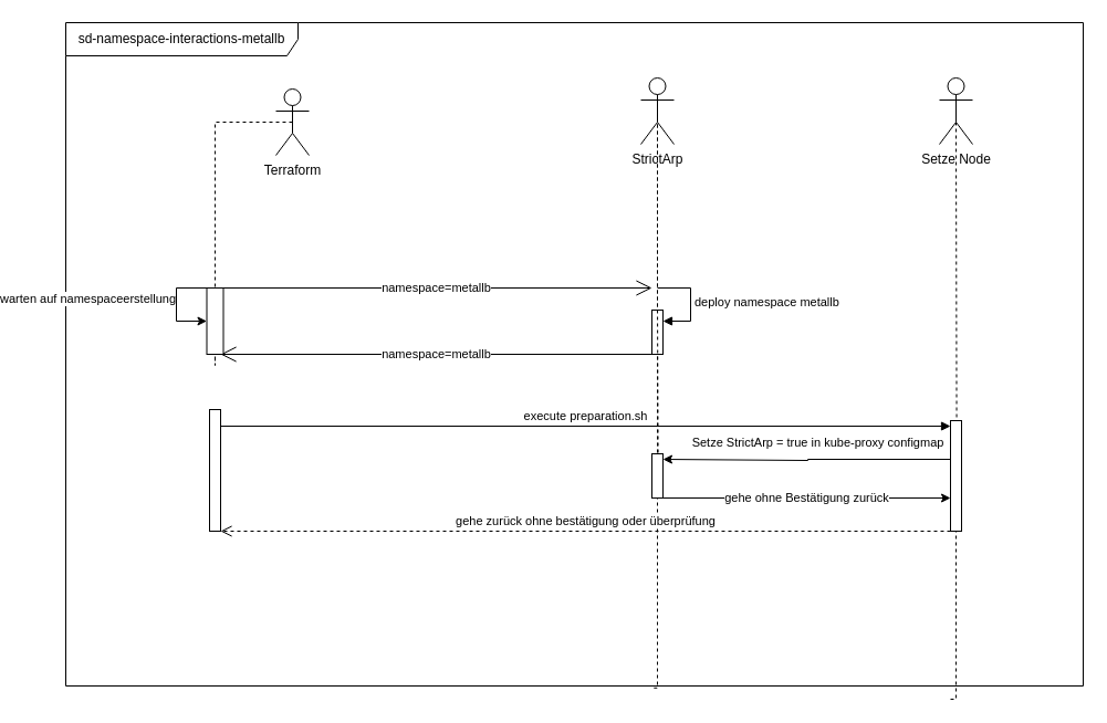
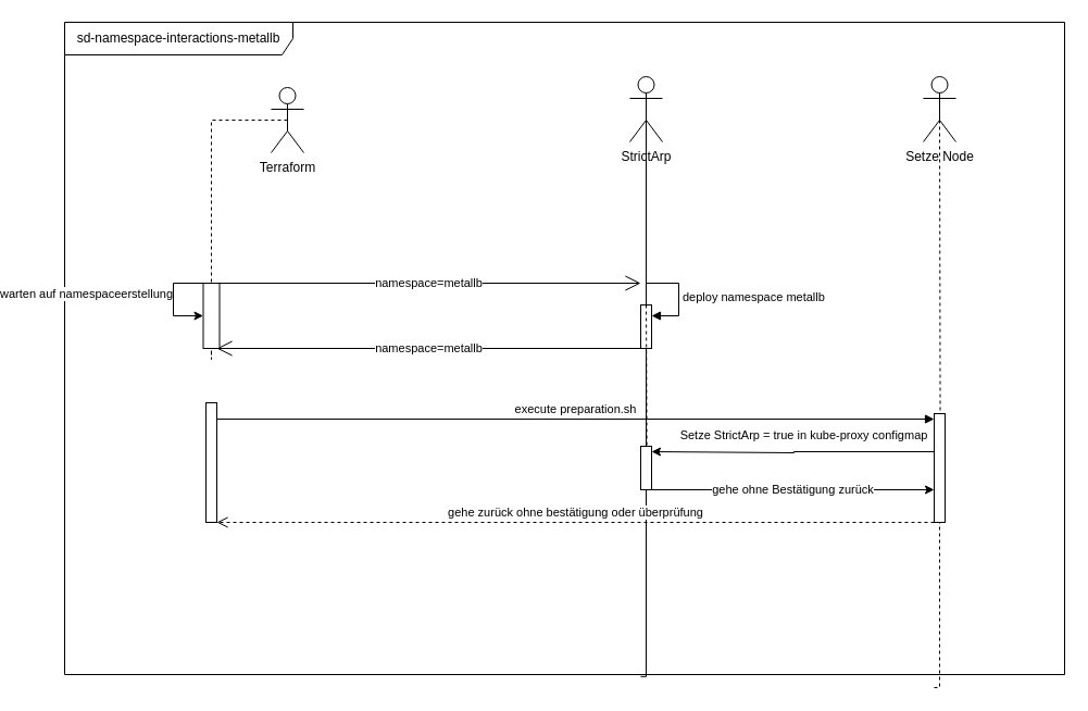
  <mxCell id="0" />
  <mxCell id="1" parent="0" />
  <mxCell id="2" value="sd-namespace-interactions-metallb" style="shape=umlFrame;whiteSpace=wrap;html=1;pointerEvents=0;width=210;height=30;" vertex="1" parent="1"><mxGeometry x="20" y="20" width="920" height="600" as="geometry" /></mxCell>
  <mxCell id="3" value="Terraform" style="shape=umlActor;verticalLabelPosition=bottom;verticalAlign=top;html=1;" vertex="1" parent="1"><mxGeometry x="210" y="80" width="30" height="60" as="geometry" /></mxCell>
  <mxCell id="4" value="StrictArp" style="shape=umlActor;verticalLabelPosition=bottom;verticalAlign=top;html=1;" vertex="1" parent="1"><mxGeometry x="540" y="70" width="30" height="60" as="geometry" /></mxCell>
  <mxCell id="5" style="edgeStyle=orthogonalEdgeStyle;rounded=0;orthogonalLoop=1;jettySize=auto;html=1;exitX=0.5;exitY=0.5;exitDx=0;exitDy=0;exitPerimeter=0;dashed=1;endArrow=none;endFill=0;" edge="1" parent="1" source="12" target="2"><mxGeometry relative="1" as="geometry"><mxPoint x="154.5" y="315.6" as="sourcePoint" /><mxPoint x="155" y="630" as="targetPoint" /><Array as="points"><mxPoint x="155" y="470" /><mxPoint x="155" y="470" /></Array></mxGeometry></mxCell>
- <mxCell id="6" style="edgeStyle=orthogonalEdgeStyle;rounded=0;orthogonalLoop=1;jettySize=auto;html=1;exitX=0.5;exitY=0.5;exitDx=0;exitDy=0;exitPerimeter=0;entryX=0.576;entryY=1.003;entryDx=0;entryDy=0;entryPerimeter=0;endArrow=none;endFill=0;dashed=1;" edge="1" parent="1" source="4" target="2"><mxGeometry relative="1" as="geometry"><Array as="points"><mxPoint x="555" y="622" /></Array></mxGeometry></mxCell>
+ <mxCell id="6" style="edgeStyle=orthogonalEdgeStyle;rounded=0;orthogonalLoop=1;jettySize=auto;html=1;exitX=0.5;exitY=0.5;exitDx=0;exitDy=0;exitPerimeter=0;entryX=0.576;entryY=1.003;entryDx=0;entryDy=0;entryPerimeter=0;endArrow=none;endFill=0;dashed=0;" edge="1" parent="1" source="4" target="2"><mxGeometry relative="1" as="geometry"><Array as="points"><mxPoint x="555" y="622" /></Array></mxGeometry></mxCell>
  <mxCell id="7" value="namespace=metallb" style="endArrow=open;endSize=12;html=1;rounded=0;" edge="1" parent="1"><mxGeometry width="160" relative="1" as="geometry"><mxPoint x="160" y="260" as="sourcePoint" /><mxPoint x="550" y="260" as="targetPoint" /></mxGeometry></mxCell>
  <mxCell id="8" value="" style="html=1;points=[[0,0,0,0,5],[0,1,0,0,-5],[1,0,0,0,5],[1,1,0,0,-5]];perimeter=orthogonalPerimeter;outlineConnect=0;targetShapes=umlLifeline;portConstraint=eastwest;newEdgeStyle={&quot;curved&quot;:0,&quot;rounded&quot;:0};" vertex="1" parent="1"><mxGeometry x="550" y="280" width="10" height="40" as="geometry" /></mxCell>
  <mxCell id="9" value="deploy namespace metallb" style="html=1;align=left;spacingLeft=2;endArrow=block;rounded=0;edgeStyle=orthogonalEdgeStyle;curved=0;rounded=0;" edge="1" target="8" parent="1"><mxGeometry relative="1" as="geometry"><mxPoint x="555" y="260" as="sourcePoint" /><Array as="points"><mxPoint x="585" y="290" /></Array></mxGeometry></mxCell>
  <mxCell id="10" value="namespace=metallb" style="endArrow=open;endSize=12;html=1;rounded=0;" edge="1" parent="1" source="8"><mxGeometry width="160" relative="1" as="geometry"><mxPoint x="170" y="270" as="sourcePoint" /><mxPoint x="160" y="320" as="targetPoint" /></mxGeometry></mxCell>
  <mxCell id="11" value="" style="edgeStyle=orthogonalEdgeStyle;rounded=0;orthogonalLoop=1;jettySize=auto;html=1;exitX=0.5;exitY=0.5;exitDx=0;exitDy=0;exitPerimeter=0;dashed=1;endArrow=none;endFill=0;" edge="1" parent="1" source="3" target="12"><mxGeometry relative="1" as="geometry"><mxPoint x="155" y="100" as="sourcePoint" /><mxPoint x="155" y="619" as="targetPoint" /><Array as="points"><mxPoint x="155" y="330" /><mxPoint x="155" y="330" /></Array></mxGeometry></mxCell>
  <mxCell id="12" value="" style="html=1;whiteSpace=wrap;" vertex="1" parent="1"><mxGeometry x="147.5" y="260" width="15" height="60" as="geometry" /></mxCell>
  <mxCell id="13" value="warten auf namespaceerstellung" style="edgeStyle=orthogonalEdgeStyle;rounded=0;orthogonalLoop=1;jettySize=auto;html=1;exitX=0;exitY=0;exitDx=0;exitDy=0;entryX=0;entryY=0.5;entryDx=0;entryDy=0;" edge="1" parent="1" source="12" target="12"><mxGeometry x="-0.118" y="-80" relative="1" as="geometry"><Array as="points"><mxPoint x="120" y="260" /><mxPoint x="120" y="290" /></Array><mxPoint as="offset" /></mxGeometry></mxCell>
  <mxCell id="14" value="execute preparation.sh" style="html=1;verticalAlign=bottom;endArrow=block;curved=0;rounded=0;" edge="1" parent="1" source="16"><mxGeometry relative="1" as="geometry"><mxPoint x="540" y="385" as="sourcePoint" /><mxPoint x="820" y="385" as="targetPoint" /></mxGeometry></mxCell>
  <mxCell id="15" value="gehe zurück ohne bestätigung oder überprüfung" style="html=1;verticalAlign=bottom;endArrow=open;dashed=1;endSize=8;curved=0;rounded=0;" edge="1" parent="1"><mxGeometry relative="1" as="geometry"><mxPoint x="160" y="480" as="targetPoint" /><mxPoint x="820" y="480" as="sourcePoint" /><mxPoint as="offset" /></mxGeometry></mxCell>
  <mxCell id="16" value="" style="html=1;points=[[0,0,0,0,5],[0,1,0,0,-5],[1,0,0,0,5],[1,1,0,0,-5]];perimeter=orthogonalPerimeter;outlineConnect=0;targetShapes=umlLifeline;portConstraint=eastwest;newEdgeStyle={&quot;curved&quot;:0,&quot;rounded&quot;:0};" vertex="1" parent="1"><mxGeometry x="150" y="370" width="10" height="110" as="geometry" /></mxCell>
  <mxCell id="17" value="Setze Node" style="shape=umlActor;verticalLabelPosition=bottom;verticalAlign=top;html=1;" vertex="1" parent="1"><mxGeometry x="810" y="70" width="30" height="60" as="geometry" /></mxCell>
  <mxCell id="18" style="edgeStyle=orthogonalEdgeStyle;rounded=0;orthogonalLoop=1;jettySize=auto;html=1;exitX=0.5;exitY=0.5;exitDx=0;exitDy=0;exitPerimeter=0;entryX=0.576;entryY=1.003;entryDx=0;entryDy=0;entryPerimeter=0;endArrow=none;endFill=0;dashed=1;" edge="1" parent="1" source="21"><mxGeometry relative="1" as="geometry"><mxPoint x="825" y="110" as="sourcePoint" /><mxPoint x="820" y="632" as="targetPoint" /><Array as="points"><mxPoint x="825" y="632" /></Array></mxGeometry></mxCell>
  <mxCell id="19" value="" style="edgeStyle=orthogonalEdgeStyle;rounded=0;orthogonalLoop=1;jettySize=auto;html=1;exitX=0.5;exitY=0.5;exitDx=0;exitDy=0;exitPerimeter=0;entryX=0.576;entryY=1.003;entryDx=0;entryDy=0;entryPerimeter=0;endArrow=none;endFill=0;dashed=1;" edge="1" parent="1" target="21"><mxGeometry relative="1" as="geometry"><mxPoint x="825" y="110" as="sourcePoint" /><mxPoint x="820" y="632" as="targetPoint" /><Array as="points"><mxPoint x="826" y="110" /></Array></mxGeometry></mxCell>
  <mxCell id="20" value="Setze StrictArp = true in kube-proxy configmap" style="edgeStyle=orthogonalEdgeStyle;rounded=0;orthogonalLoop=1;jettySize=auto;html=1;curved=0;" edge="1" parent="1" source="21"><mxGeometry x="-0.079" y="-15" relative="1" as="geometry"><mxPoint x="560" y="415" as="targetPoint" /><Array as="points"><mxPoint x="691" y="415" /><mxPoint x="691" y="416" /></Array><mxPoint as="offset" /></mxGeometry></mxCell>
  <mxCell id="21" value="" style="html=1;points=[[0,0,0,0,5],[0,1,0,0,-5],[1,0,0,0,5],[1,1,0,0,-5]];perimeter=orthogonalPerimeter;outlineConnect=0;targetShapes=umlLifeline;portConstraint=eastwest;newEdgeStyle={&quot;curved&quot;:0,&quot;rounded&quot;:0};" vertex="1" parent="1"><mxGeometry x="820" y="380" width="10" height="100" as="geometry" /></mxCell>
  <mxCell id="22" value="" style="edgeStyle=orthogonalEdgeStyle;rounded=0;orthogonalLoop=1;jettySize=auto;html=1;exitX=0.5;exitY=0.5;exitDx=0;exitDy=0;exitPerimeter=0;entryX=0.576;entryY=1.003;entryDx=0;entryDy=0;entryPerimeter=0;endArrow=none;endFill=0;dashed=1;" edge="1" parent="1" source="4" target="24"><mxGeometry relative="1" as="geometry"><mxPoint x="555" y="100" as="sourcePoint" /><mxPoint x="550" y="622" as="targetPoint" /><Array as="points"><mxPoint x="555" y="270" /><mxPoint x="556" y="270" /></Array></mxGeometry></mxCell>
  <mxCell id="23" value="gehe ohne Bestätigung zurück" style="edgeStyle=orthogonalEdgeStyle;rounded=0;orthogonalLoop=1;jettySize=auto;html=1;curved=0;" edge="1" parent="1" source="24"><mxGeometry relative="1" as="geometry"><mxPoint x="820" y="450" as="targetPoint" /><Array as="points"><mxPoint x="680" y="450" /><mxPoint x="680" y="450" /></Array></mxGeometry></mxCell>
  <mxCell id="24" value="" style="html=1;points=[[0,0,0,0,5],[0,1,0,0,-5],[1,0,0,0,5],[1,1,0,0,-5]];perimeter=orthogonalPerimeter;outlineConnect=0;targetShapes=umlLifeline;portConstraint=eastwest;newEdgeStyle={&quot;curved&quot;:0,&quot;rounded&quot;:0};" vertex="1" parent="1"><mxGeometry x="550" y="410" width="10" height="40" as="geometry" /></mxCell>
